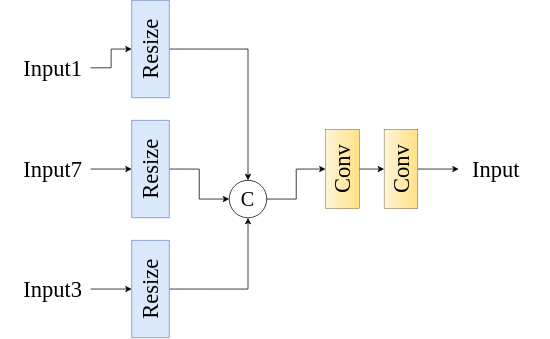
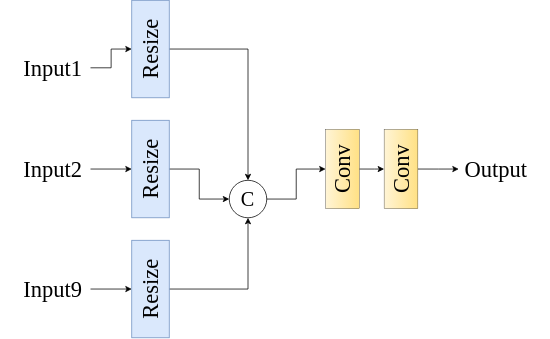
  <mxCell id="0" />
  <mxCell id="1" parent="0" />
  <mxCell id="2" style="edgeStyle=orthogonalEdgeStyle;rounded=0;orthogonalLoop=1;jettySize=auto;html=1;entryX=0.5;entryY=0;entryDx=0;entryDy=0;" edge="1" parent="1" source="3" target="5"><mxGeometry relative="1" as="geometry" /></mxCell>
  <mxCell id="3" value="&lt;font style=&quot;font-size: 30px;&quot; face=&quot;Times New Roman&quot;&gt;Resize&lt;/font&gt;" style="rounded=0;whiteSpace=wrap;html=1;fillColor=#dae8fc;strokeColor=#6c8ebf;rotation=-90;" vertex="1" parent="1"><mxGeometry x="135" y="20.88" width="130" height="50" as="geometry" /></mxCell>
  <mxCell id="4" style="edgeStyle=orthogonalEdgeStyle;rounded=0;orthogonalLoop=1;jettySize=auto;html=1;entryX=0.5;entryY=0;entryDx=0;entryDy=0;" edge="1" parent="1" source="5" target="17"><mxGeometry relative="1" as="geometry" /></mxCell>
  <mxCell id="5" value="&lt;font style=&quot;font-size: 27px;&quot; face=&quot;Times New Roman&quot;&gt;C&lt;/font&gt;" style="ellipse;whiteSpace=wrap;html=1;aspect=fixed;" vertex="1" parent="1"><mxGeometry x="305" y="220.88" width="50" height="50" as="geometry" /></mxCell>
  <mxCell id="6" style="edgeStyle=orthogonalEdgeStyle;rounded=0;orthogonalLoop=1;jettySize=auto;html=1;entryX=0.5;entryY=0;entryDx=0;entryDy=0;" edge="1" parent="1" source="7" target="3"><mxGeometry relative="1" as="geometry" /></mxCell>
  <mxCell id="7" value="&lt;font face=&quot;Times New Roman&quot; style=&quot;font-size: 30px;&quot;&gt;Input1&lt;/font&gt;" style="text;html=1;strokeColor=none;fillColor=none;align=center;verticalAlign=middle;whiteSpace=wrap;rounded=0;" vertex="1" parent="1"><mxGeometry x="20" y="55.88" width="100" height="30" as="geometry" /></mxCell>
  <mxCell id="8" style="edgeStyle=orthogonalEdgeStyle;rounded=0;orthogonalLoop=1;jettySize=auto;html=1;entryX=0.5;entryY=0;entryDx=0;entryDy=0;" edge="1" parent="1" source="9" target="11"><mxGeometry relative="1" as="geometry" /></mxCell>
- <mxCell id="9" value="&lt;font face=&quot;Times New Roman&quot; style=&quot;font-size: 30px;&quot;&gt;Input7&lt;/font&gt;" style="text;html=1;strokeColor=none;fillColor=none;align=center;verticalAlign=middle;whiteSpace=wrap;rounded=0;" vertex="1" parent="1"><mxGeometry x="20" y="190.88" width="100" height="30" as="geometry" /></mxCell>
+ <mxCell id="9" value="&lt;font face=&quot;Times New Roman&quot; style=&quot;font-size: 30px;&quot;&gt;Input2&lt;/font&gt;" style="text;html=1;strokeColor=none;fillColor=none;align=center;verticalAlign=middle;whiteSpace=wrap;rounded=0;" vertex="1" parent="1"><mxGeometry x="20" y="190.88" width="100" height="30" as="geometry" /></mxCell>
  <mxCell id="10" style="edgeStyle=orthogonalEdgeStyle;rounded=0;orthogonalLoop=1;jettySize=auto;html=1;entryX=0;entryY=0.5;entryDx=0;entryDy=0;" edge="1" parent="1" source="11" target="5"><mxGeometry relative="1" as="geometry" /></mxCell>
  <mxCell id="11" value="&lt;font style=&quot;font-size: 30px;&quot; face=&quot;Times New Roman&quot;&gt;Resize&lt;/font&gt;" style="rounded=0;whiteSpace=wrap;html=1;fillColor=#dae8fc;strokeColor=#6c8ebf;rotation=-90;" vertex="1" parent="1"><mxGeometry x="135" y="180.88" width="130" height="50" as="geometry" /></mxCell>
  <mxCell id="12" style="edgeStyle=orthogonalEdgeStyle;rounded=0;orthogonalLoop=1;jettySize=auto;html=1;entryX=0.5;entryY=1;entryDx=0;entryDy=0;" edge="1" parent="1" source="13" target="5"><mxGeometry relative="1" as="geometry" /></mxCell>
  <mxCell id="13" value="&lt;font style=&quot;font-size: 30px;&quot; face=&quot;Times New Roman&quot;&gt;Resize&lt;/font&gt;" style="rounded=0;whiteSpace=wrap;html=1;fillColor=#dae8fc;strokeColor=#6c8ebf;rotation=-90;" vertex="1" parent="1"><mxGeometry x="135" y="340.88" width="130" height="50" as="geometry" /></mxCell>
  <mxCell id="14" style="edgeStyle=orthogonalEdgeStyle;rounded=0;orthogonalLoop=1;jettySize=auto;html=1;entryX=0.5;entryY=0;entryDx=0;entryDy=0;" edge="1" parent="1" source="15" target="13"><mxGeometry relative="1" as="geometry" /></mxCell>
- <mxCell id="15" value="&lt;font face=&quot;Times New Roman&quot; style=&quot;font-size: 30px;&quot;&gt;Input3&lt;/font&gt;" style="text;html=1;strokeColor=none;fillColor=none;align=center;verticalAlign=middle;whiteSpace=wrap;rounded=0;" vertex="1" parent="1"><mxGeometry x="20" y="350.88" width="100" height="30" as="geometry" /></mxCell>
+ <mxCell id="15" value="&lt;font face=&quot;Times New Roman&quot; style=&quot;font-size: 30px;&quot;&gt;Input9&lt;/font&gt;" style="text;html=1;strokeColor=none;fillColor=none;align=center;verticalAlign=middle;whiteSpace=wrap;rounded=0;" vertex="1" parent="1"><mxGeometry x="20" y="350.88" width="100" height="30" as="geometry" /></mxCell>
  <mxCell id="16" style="edgeStyle=orthogonalEdgeStyle;rounded=0;orthogonalLoop=1;jettySize=auto;html=1;entryX=0.5;entryY=0;entryDx=0;entryDy=0;" edge="1" parent="1" source="17" target="19"><mxGeometry relative="1" as="geometry" /></mxCell>
  <mxCell id="17" value="&lt;font face=&quot;Times New Roman&quot; style=&quot;font-size: 30px;&quot;&gt;Conv&lt;/font&gt;" style="rounded=0;whiteSpace=wrap;html=1;rotation=-90;fillColor=#fff2cc;strokeColor=#000000;gradientColor=#ffd966;strokeWidth=0.5;gradientDirection=south;opacity=80;" vertex="1" parent="1"><mxGeometry x="403" y="183.38" width="106" height="45" as="geometry" /></mxCell>
  <mxCell id="18" style="edgeStyle=orthogonalEdgeStyle;rounded=0;orthogonalLoop=1;jettySize=auto;html=1;entryX=0;entryY=0.5;entryDx=0;entryDy=0;" edge="1" parent="1" source="19" target="20"><mxGeometry relative="1" as="geometry" /></mxCell>
  <mxCell id="19" value="&lt;font face=&quot;Times New Roman&quot; style=&quot;font-size: 30px;&quot;&gt;Conv&lt;/font&gt;" style="rounded=0;whiteSpace=wrap;html=1;rotation=-90;fillColor=#fff2cc;strokeColor=#000000;gradientColor=#ffd966;strokeWidth=0.5;gradientDirection=south;opacity=80;" vertex="1" parent="1"><mxGeometry x="481" y="183.38" width="106" height="45" as="geometry" /></mxCell>
- <mxCell id="20" value="&lt;font face=&quot;Times New Roman&quot; style=&quot;font-size: 30px;&quot;&gt;Input&lt;/font&gt;" style="text;html=1;strokeColor=none;fillColor=none;align=center;verticalAlign=middle;whiteSpace=wrap;rounded=0;" vertex="1" parent="1"><mxGeometry x="611" y="190.88" width="100" height="30" as="geometry" /></mxCell>
+ <mxCell id="20" value="&lt;font face=&quot;Times New Roman&quot; style=&quot;font-size: 30px;&quot;&gt;Output&lt;/font&gt;" style="text;html=1;strokeColor=none;fillColor=none;align=center;verticalAlign=middle;whiteSpace=wrap;rounded=0;" vertex="1" parent="1"><mxGeometry x="611" y="190.88" width="100" height="30" as="geometry" /></mxCell>
